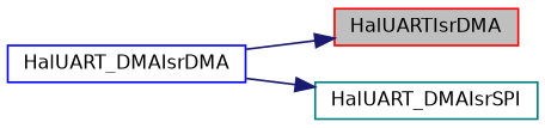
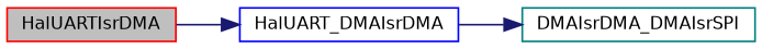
  digraph {
    rankdir=LR
    node [fillcolor=white fontname=Helvetica fontsize=10 shape=record style=filled]
    edge [color=midnightblue fontname=Helvetica fontsize=10 labelfontname=Helvetica labelfontsize=10 style=solid]
    n1 [color=red fillcolor=grey75 fontcolor=black height=0.2 label=HalUARTIsrDMA width=0.4]
    n2 [color=blue height=0.2 label=HalUART_DMAIsrDMA width=0.4]
-   n3 [color=teal height=0.2 label=HalUART_DMAIsrSPI width=0.4]
-   n2 -> n1
+   n3 [color=teal height=0.2 label=DMAIsrDMA_DMAIsrSPI width=0.4]
+   n1 -> n2
    n2 -> n3
  }
